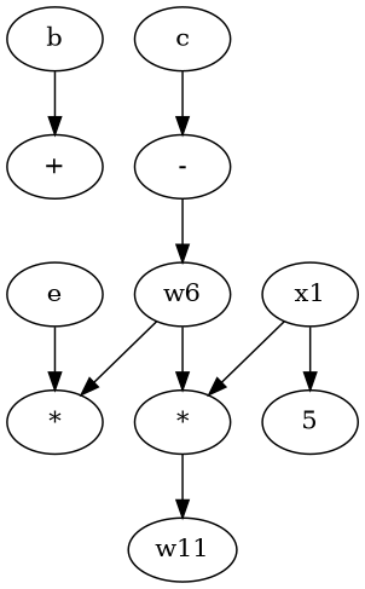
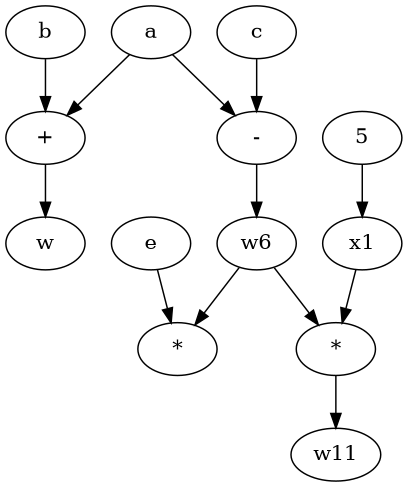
  digraph {
+   n1 [label=w]
    n2 [label=b]
    n3 [label="+"]
+   n4 [label=a]
    n5 [label="-"]
    n6 [label=w6]
    n7 [label="*"]
    n8 [label="*"]
    n9 [label=w11]
    n10 [label=c]
    n11 [label=e]
    n12 [label=x1]
    n13 [label=5]
    n2 -> n3
+   n3 -> n1
+   n4 -> n3
+   n4 -> n5
    n5 -> n6
    n6 -> n7
    n6 -> n8
    n8 -> n9
    n10 -> n5
    n11 -> n7
    n12 -> n8
-   n12 -> n13
+   n13 -> n12
  }
